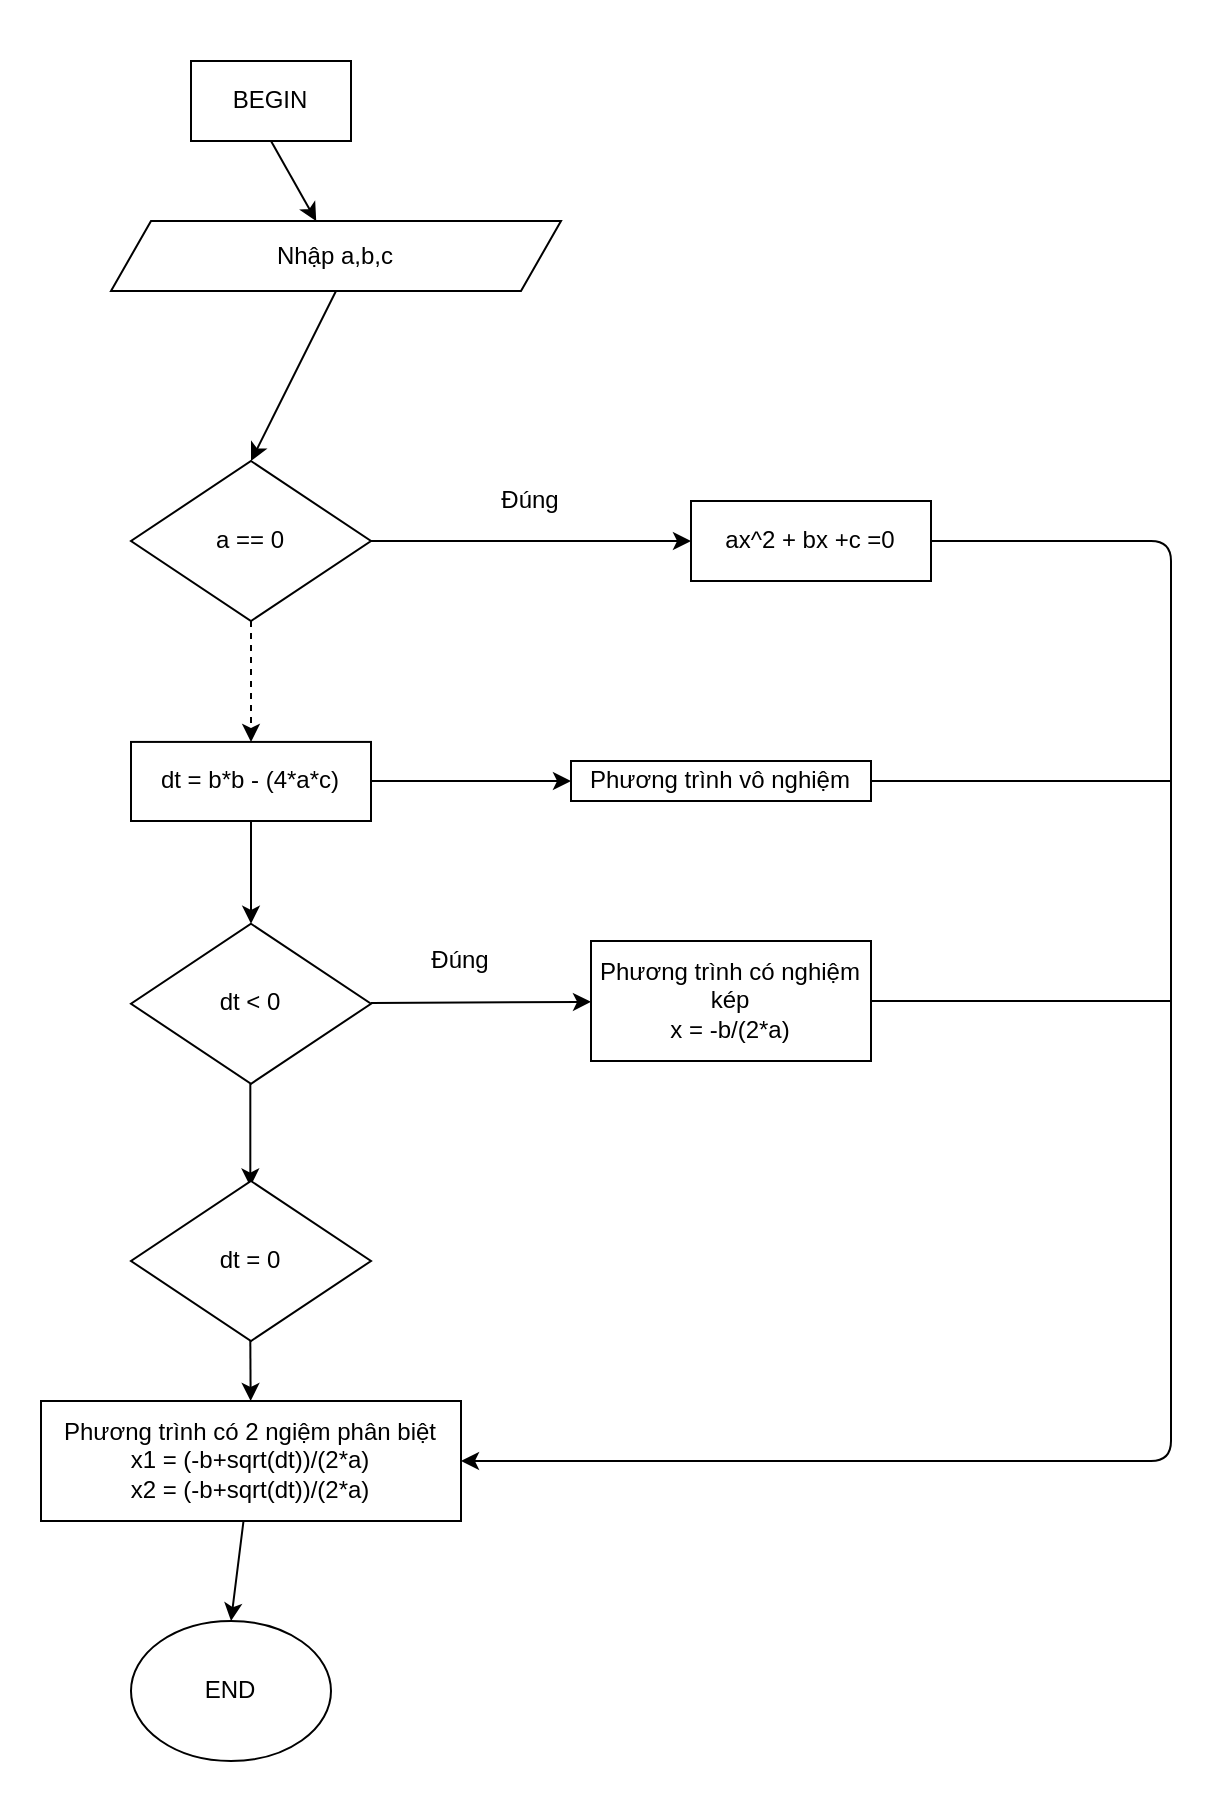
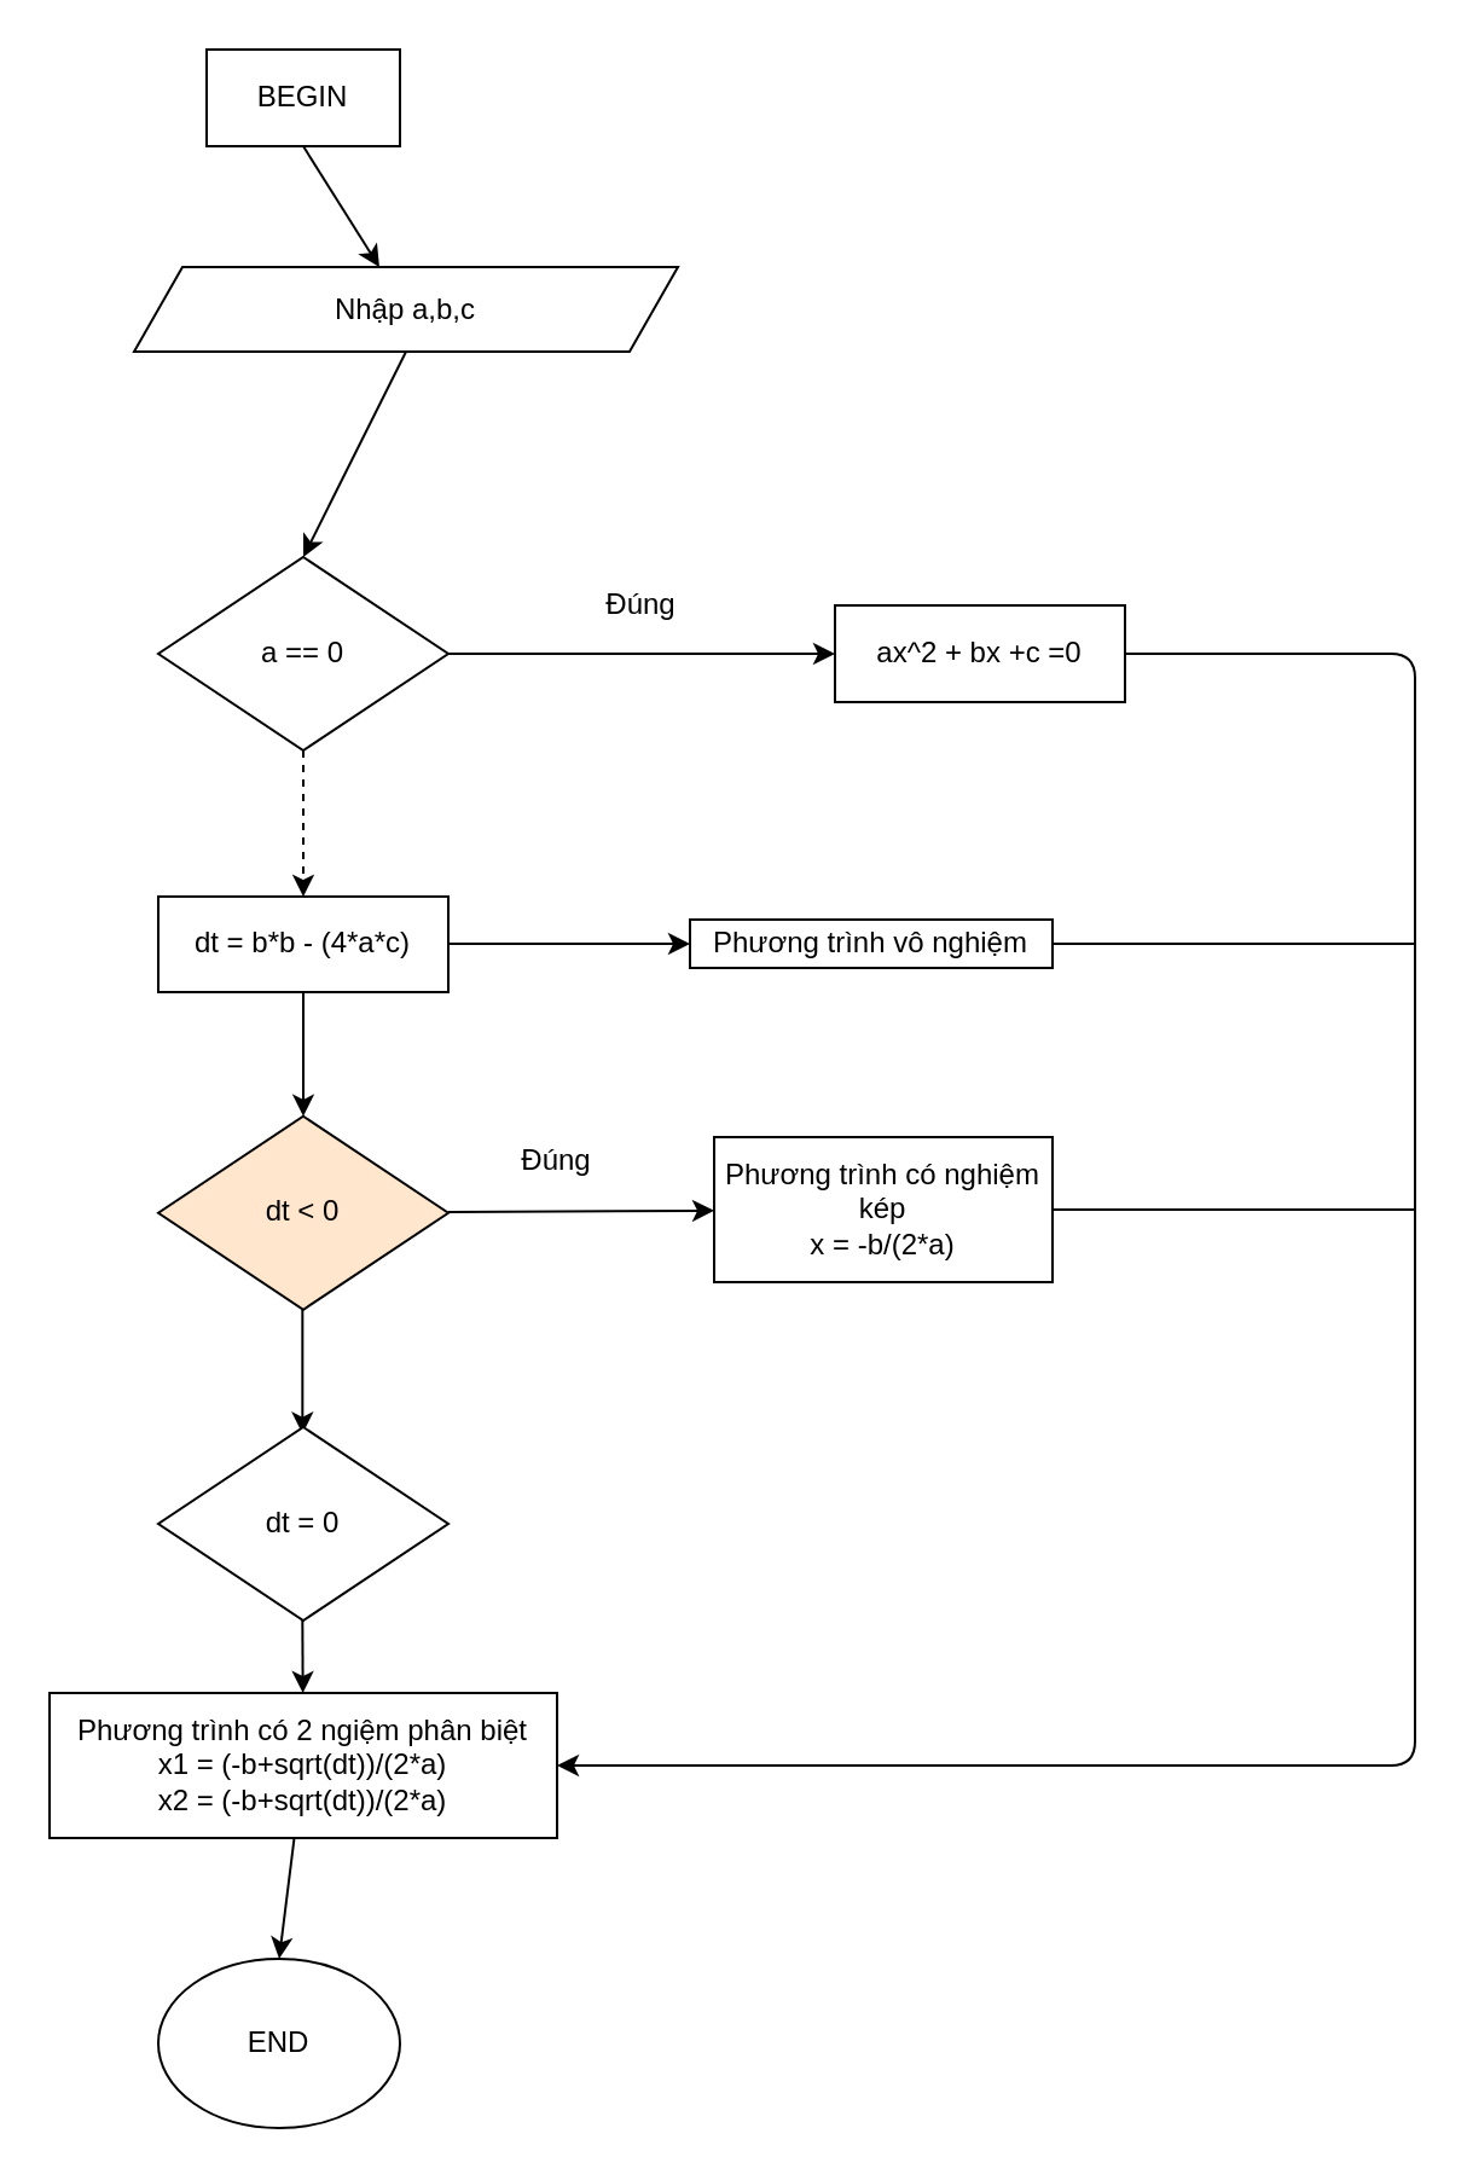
  <mxCell id="0" />
  <mxCell id="1" parent="0" />
- <mxCell id="2" value="BEGIN" style="rounded=0;whiteSpace=wrap;html=1;" parent="1" vertex="1"><mxGeometry x="95" y="30" width="80" height="40" as="geometry" /></mxCell>
+ <mxCell id="2" value="BEGIN" style="rounded=0;whiteSpace=wrap;html=1;" parent="1" vertex="1"><mxGeometry x="85" y="20" width="80" height="40" as="geometry" /></mxCell>
  <mxCell id="3" value="" style="endArrow=classic;html=1;exitX=0.5;exitY=1;exitDx=0;exitDy=0;" parent="1" source="2" target="4" edge="1"><mxGeometry width="50" height="50" relative="1" as="geometry"><mxPoint x="155" y="140" as="sourcePoint" /><mxPoint x="125" y="140" as="targetPoint" /></mxGeometry></mxCell>
  <mxCell id="4" value="Nhập a,b,c" style="shape=parallelogram;perimeter=parallelogramPerimeter;whiteSpace=wrap;html=1;fixedSize=1;" parent="1" vertex="1"><mxGeometry x="55" y="110" width="225" height="35" as="geometry" /></mxCell>
  <mxCell id="5" value="" style="endArrow=classic;html=1;exitX=0.5;exitY=1;exitDx=0;exitDy=0;" parent="1" source="4" edge="1"><mxGeometry width="50" height="50" relative="1" as="geometry"><mxPoint x="155" y="140" as="sourcePoint" /><mxPoint x="125" y="230" as="targetPoint" /></mxGeometry></mxCell>
  <mxCell id="6" value="" style="endArrow=classic;html=1;exitX=1;exitY=0.5;exitDx=0;exitDy=0;" parent="1" source="8" edge="1"><mxGeometry width="50" height="50" relative="1" as="geometry"><mxPoint x="181" y="145" as="sourcePoint" /><mxPoint x="345" y="270" as="targetPoint" /></mxGeometry></mxCell>
  <mxCell id="7" value="ax^2 + bx +c =0" style="rounded=0;whiteSpace=wrap;html=1;" parent="1" vertex="1"><mxGeometry x="345" y="250" width="120" height="40" as="geometry" /></mxCell>
  <mxCell id="8" value="a == 0" style="rhombus;whiteSpace=wrap;html=1;" parent="1" vertex="1"><mxGeometry x="65" y="230" width="120" height="80" as="geometry" /></mxCell>
  <mxCell id="9" value="" style="endArrow=classic;html=1;exitX=0.5;exitY=1;exitDx=0;exitDy=0;dashed=1;" parent="1" source="8" target="10" edge="1"><mxGeometry width="50" height="50" relative="1" as="geometry"><mxPoint x="175" y="190" as="sourcePoint" /><mxPoint x="125" y="400.46" as="targetPoint" /></mxGeometry></mxCell>
  <mxCell id="10" value="dt = b*b - (4*a*c)" style="rounded=0;whiteSpace=wrap;html=1;" parent="1" vertex="1"><mxGeometry x="65" y="370.46" width="120" height="39.54" as="geometry" /></mxCell>
  <mxCell id="11" value="" style="endArrow=classic;html=1;exitX=0.5;exitY=1;exitDx=0;exitDy=0;" parent="1" source="10" target="12" edge="1"><mxGeometry width="50" height="50" relative="1" as="geometry"><mxPoint x="175" y="320" as="sourcePoint" /><mxPoint x="125" y="501.379" as="targetPoint" /></mxGeometry></mxCell>
- <mxCell id="12" value="dt &amp;lt; 0" style="rhombus;whiteSpace=wrap;html=1;" parent="1" vertex="1"><mxGeometry x="65" y="461.38" width="120" height="80" as="geometry" /></mxCell>
+ <mxCell id="12" value="dt &amp;lt; 0" style="rhombus;whiteSpace=wrap;html=1;fillColor=#ffe6cc;" parent="1" vertex="1"><mxGeometry x="65" y="461.38" width="120" height="80" as="geometry" /></mxCell>
  <mxCell id="13" value="" style="endArrow=classic;html=1;exitX=0.5;exitY=1;exitDx=0;exitDy=0;" parent="1" edge="1"><mxGeometry width="50" height="50" relative="1" as="geometry"><mxPoint x="124.66" y="541.38" as="sourcePoint" /><mxPoint x="124.66" y="592.76" as="targetPoint" /></mxGeometry></mxCell>
  <mxCell id="14" value="dt = 0" style="rhombus;whiteSpace=wrap;html=1;" parent="1" vertex="1"><mxGeometry x="65" y="590" width="120" height="80" as="geometry" /></mxCell>
  <mxCell id="15" value="" style="endArrow=classic;html=1;" parent="1" target="16" edge="1"><mxGeometry width="50" height="50" relative="1" as="geometry"><mxPoint x="185" y="390" as="sourcePoint" /><mxPoint x="275" y="390" as="targetPoint" /></mxGeometry></mxCell>
  <mxCell id="16" value="Phương trình vô nghiệm" style="rounded=0;whiteSpace=wrap;html=1;" parent="1" vertex="1"><mxGeometry x="285" y="380" width="150" height="20" as="geometry" /></mxCell>
  <mxCell id="17" value="" style="endArrow=classic;html=1;" parent="1" target="18" edge="1"><mxGeometry width="50" height="50" relative="1" as="geometry"><mxPoint x="185" y="501.04" as="sourcePoint" /><mxPoint x="285" y="501.04" as="targetPoint" /></mxGeometry></mxCell>
  <mxCell id="18" value="Phương trình có nghiệm kép&lt;br&gt;x = -b/(2*a)" style="rounded=0;whiteSpace=wrap;html=1;" parent="1" vertex="1"><mxGeometry x="295" y="470" width="140" height="60" as="geometry" /></mxCell>
  <mxCell id="19" value="" style="endArrow=classic;html=1;exitX=0.5;exitY=1;exitDx=0;exitDy=0;" parent="1" target="20" edge="1"><mxGeometry width="50" height="50" relative="1" as="geometry"><mxPoint x="124.66" y="670" as="sourcePoint" /><mxPoint x="124.66" y="721.38" as="targetPoint" /></mxGeometry></mxCell>
  <mxCell id="20" value="Phương trình có 2 ngiệm phân biệt&lt;br&gt;x1 = (-b+sqrt(dt))/(2*a)&lt;br&gt;x2 = (-b+sqrt(dt))/(2*a)" style="rounded=0;whiteSpace=wrap;html=1;" parent="1" vertex="1"><mxGeometry x="20" y="700" width="210" height="60" as="geometry" /></mxCell>
  <mxCell id="21" value="END" style="ellipse;whiteSpace=wrap;html=1;" parent="1" vertex="1"><mxGeometry x="65" y="810" width="100" height="70" as="geometry" /></mxCell>
  <mxCell id="22" value="" style="endArrow=classic;html=1;entryX=0.5;entryY=0;entryDx=0;entryDy=0;" parent="1" source="20" target="21" edge="1"><mxGeometry width="50" height="50" relative="1" as="geometry"><mxPoint x="134.66" y="680" as="sourcePoint" /><mxPoint x="134.83" y="710" as="targetPoint" /></mxGeometry></mxCell>
  <mxCell id="23" value="" style="endArrow=classic;html=1;exitX=1;exitY=0.5;exitDx=0;exitDy=0;entryX=1;entryY=0.5;entryDx=0;entryDy=0;" parent="1" source="7" target="20" edge="1"><mxGeometry width="50" height="50" relative="1" as="geometry"><mxPoint x="255" y="440" as="sourcePoint" /><mxPoint x="585" y="730" as="targetPoint" /><Array as="points"><mxPoint x="585" y="270" /><mxPoint x="585" y="730" /></Array></mxGeometry></mxCell>
  <mxCell id="24" value="" style="endArrow=none;html=1;" parent="1" edge="1"><mxGeometry width="50" height="50" relative="1" as="geometry"><mxPoint x="435" y="390" as="sourcePoint" /><mxPoint x="585" y="390" as="targetPoint" /></mxGeometry></mxCell>
  <mxCell id="25" value="" style="endArrow=none;html=1;" parent="1" edge="1"><mxGeometry width="50" height="50" relative="1" as="geometry"><mxPoint x="435" y="500" as="sourcePoint" /><mxPoint x="585" y="500" as="targetPoint" /></mxGeometry></mxCell>
  <mxCell id="26" value="Đúng" style="text;html=1;strokeColor=none;fillColor=none;align=center;verticalAlign=middle;whiteSpace=wrap;rounded=0;" parent="1" vertex="1"><mxGeometry x="245" y="240" width="40" height="20" as="geometry" /></mxCell>
  <mxCell id="27" value="Đúng" style="text;html=1;strokeColor=none;fillColor=none;align=center;verticalAlign=middle;whiteSpace=wrap;rounded=0;" parent="1" vertex="1"><mxGeometry x="210" y="470" width="40" height="20" as="geometry" /></mxCell>
